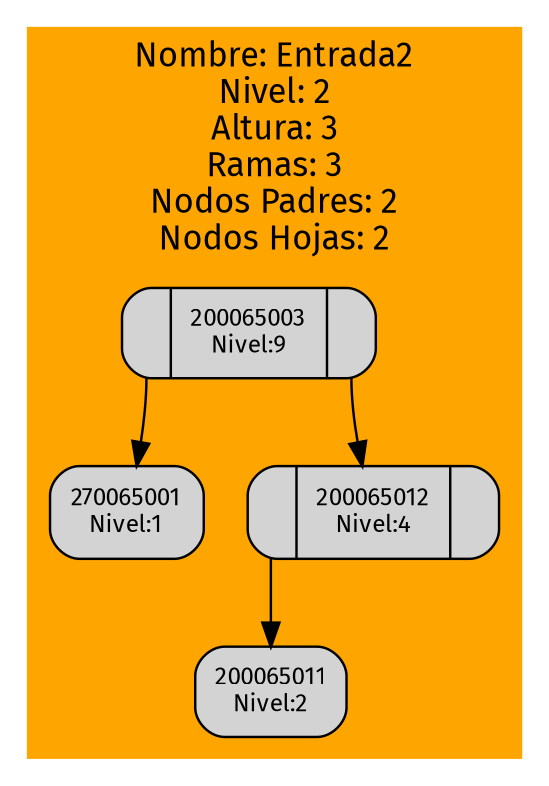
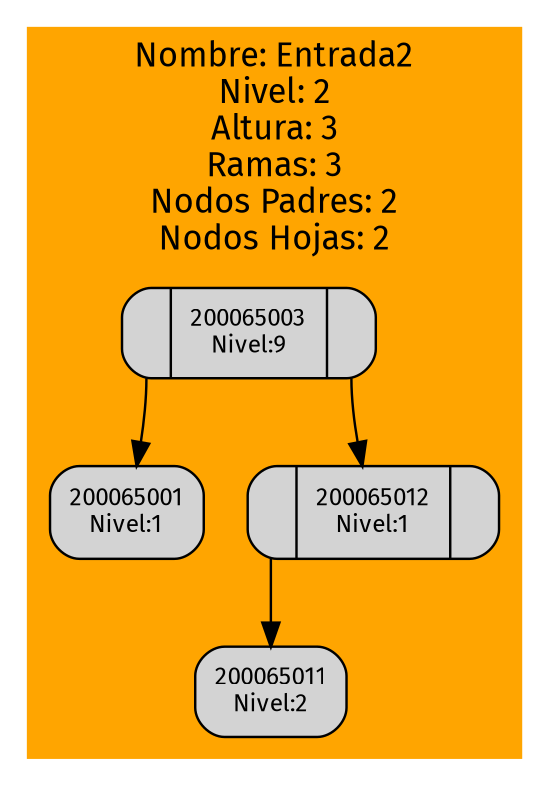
  digraph {
    fontname="Fira Sans"
    node [fontname="Fira Sans" fontsize=10 shape=Mrecord style=filled]
    edge [fontname="Fira Sans" tailport=C0]
    n1 [label="<C0>|200065003&#92;nNivel:9|<C1>"]
-   n2 [label="270065001&#92;nNivel:1"]
-   n3 [label="<C0>|200065012&#92;nNivel:4|<C1>"]
+   n2 [label="200065001&#92;nNivel:1"]
+   n3 [label="<C0>|200065012&#92;nNivel:1|<C1>"]
    n4 [label="200065011&#92;nNivel:2"]
    subgraph cluster_1 {
      color=orange
      label="Nombre: Entrada2&#92;nNivel: 2&#92;nAltura: 3&#92;nRamas: 3&#92;nNodos Padres: 2&#92;nNodos Hojas: 2"
      style="filled, bold"
      n1
      n2
      n3
      n4
    }
    n1 -> n2
    n1 -> n3 [tailport=C1]
    n3 -> n4
  }
